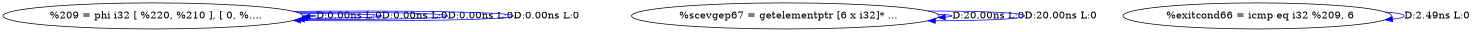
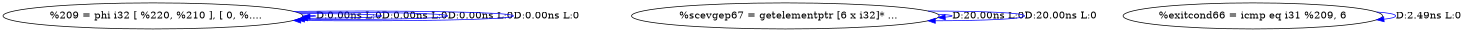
  digraph {
    edge [color=blue]
    n1 [label="  %209 = phi i32 [ %220, %210 ], [ 0, %...."]
    n2 [label="  %scevgep67 = getelementptr [6 x i32]* ..."]
-   n3 [label="  %exitcond66 = icmp eq i32 %209, 6"]
+   n3 [label="%exitcond66 = icmp eq i31 %209, 6"]
    n1 -> n1 [label="D:0.00ns L:0"]
    n1 -> n1 [label="D:0.00ns L:0"]
    n1 -> n1 [label="D:0.00ns L:0"]
    n1 -> n1 [label="D:0.00ns L:0"]
    n2 -> n2 [label="D:20.00ns L:0"]
    n2 -> n2 [label="D:20.00ns L:0"]
    n3 -> n3 [label="D:2.49ns L:0"]
  }
